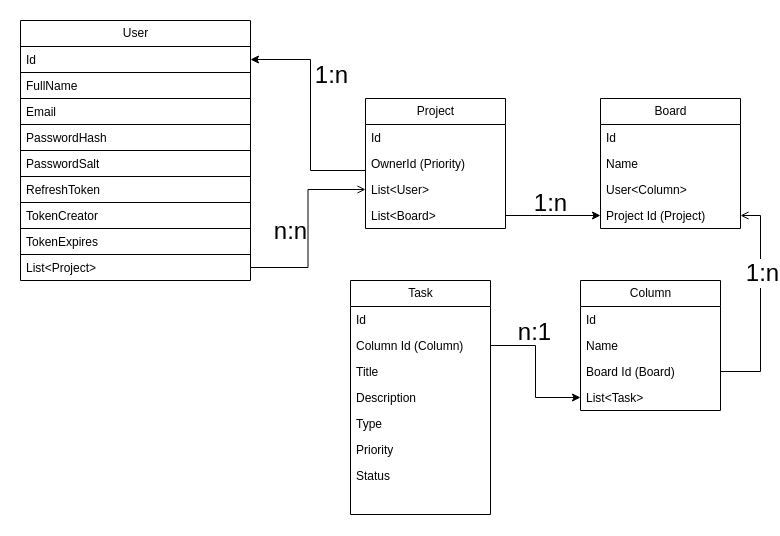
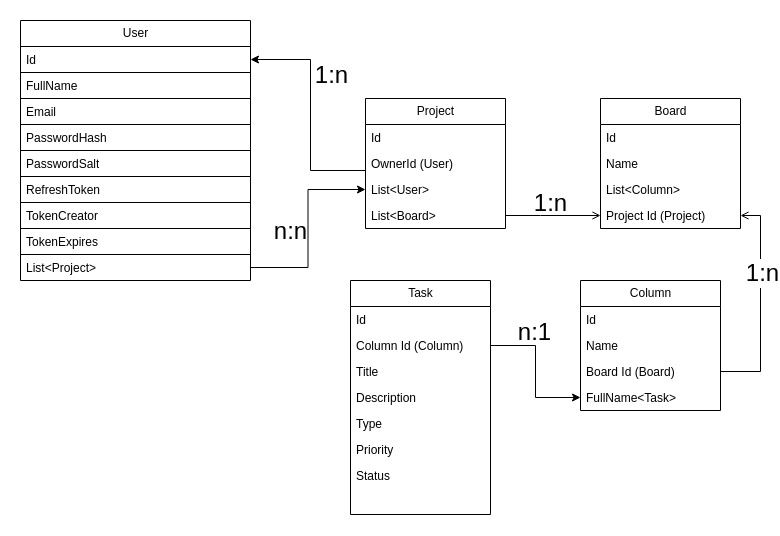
  <mxCell id="0" />
  <mxCell id="1" parent="0" />
  <mxCell id="2" value="User" style="swimlane;fontStyle=0;childLayout=stackLayout;horizontal=1;startSize=26;fillColor=none;horizontalStack=0;resizeParent=1;resizeParentMax=0;resizeLast=0;collapsible=1;marginBottom=0;html=1;swimlaneFillColor=none;" vertex="1" parent="1"><mxGeometry x="20" y="20" width="230" height="260" as="geometry" /></mxCell>
  <mxCell id="3" value="Id" style="text;strokeColor=default;fillColor=none;align=left;verticalAlign=top;spacingLeft=4;spacingRight=4;overflow=hidden;rotatable=0;points=[[0,0.5],[1,0.5]];portConstraint=eastwest;whiteSpace=wrap;html=1;" vertex="1" parent="2"><mxGeometry y="26" width="230" height="26" as="geometry" /></mxCell>
  <mxCell id="4" value="FullName" style="text;strokeColor=default;fillColor=none;align=left;verticalAlign=top;spacingLeft=4;spacingRight=4;overflow=hidden;rotatable=0;points=[[0,0.5],[1,0.5]];portConstraint=eastwest;whiteSpace=wrap;html=1;" vertex="1" parent="2"><mxGeometry y="52" width="230" height="26" as="geometry" /></mxCell>
  <mxCell id="5" value="Email" style="text;strokeColor=default;fillColor=none;align=left;verticalAlign=top;spacingLeft=4;spacingRight=4;overflow=hidden;rotatable=0;points=[[0,0.5],[1,0.5]];portConstraint=eastwest;whiteSpace=wrap;html=1;" vertex="1" parent="2"><mxGeometry y="78" width="230" height="26" as="geometry" /></mxCell>
  <mxCell id="6" value="PasswordHash" style="text;strokeColor=default;fillColor=none;align=left;verticalAlign=top;spacingLeft=4;spacingRight=4;overflow=hidden;rotatable=0;points=[[0,0.5],[1,0.5]];portConstraint=eastwest;whiteSpace=wrap;html=1;" vertex="1" parent="2"><mxGeometry y="104" width="230" height="26" as="geometry" /></mxCell>
  <mxCell id="7" value="PasswordSalt" style="text;strokeColor=none;fillColor=none;align=left;verticalAlign=top;spacingLeft=4;spacingRight=4;overflow=hidden;rotatable=0;points=[[0,0.5],[1,0.5]];portConstraint=eastwest;whiteSpace=wrap;html=1;" vertex="1" parent="2"><mxGeometry y="130" width="230" height="26" as="geometry" /></mxCell>
  <mxCell id="8" value="RefreshToken" style="text;strokeColor=default;fillColor=none;align=left;verticalAlign=top;spacingLeft=4;spacingRight=4;overflow=hidden;rotatable=0;points=[[0,0.5],[1,0.5]];portConstraint=eastwest;whiteSpace=wrap;html=1;" vertex="1" parent="2"><mxGeometry y="156" width="230" height="26" as="geometry" /></mxCell>
  <mxCell id="9" value="TokenCreator" style="text;strokeColor=default;fillColor=none;align=left;verticalAlign=top;spacingLeft=4;spacingRight=4;overflow=hidden;rotatable=0;points=[[0,0.5],[1,0.5]];portConstraint=eastwest;whiteSpace=wrap;html=1;" vertex="1" parent="2"><mxGeometry y="182" width="230" height="26" as="geometry" /></mxCell>
  <mxCell id="10" value="TokenExpires" style="text;strokeColor=default;fillColor=none;align=left;verticalAlign=top;spacingLeft=4;spacingRight=4;overflow=hidden;rotatable=0;points=[[0,0.5],[1,0.5]];portConstraint=eastwest;whiteSpace=wrap;html=1;" vertex="1" parent="2"><mxGeometry y="208" width="230" height="26" as="geometry" /></mxCell>
  <mxCell id="11" value="List&amp;lt;Project&amp;gt;" style="text;strokeColor=none;fillColor=none;align=left;verticalAlign=top;spacingLeft=4;spacingRight=4;overflow=hidden;rotatable=0;points=[[0,0.5],[1,0.5]];portConstraint=eastwest;whiteSpace=wrap;html=1;" vertex="1" parent="2"><mxGeometry y="234" width="230" height="26" as="geometry" /></mxCell>
  <mxCell id="12" value="&lt;div&gt;Project&lt;/div&gt;" style="swimlane;fontStyle=0;childLayout=stackLayout;horizontal=1;startSize=26;fillColor=none;horizontalStack=0;resizeParent=1;resizeParentMax=0;resizeLast=0;collapsible=1;marginBottom=0;html=1;" vertex="1" parent="1"><mxGeometry x="365" y="98" width="140" height="130" as="geometry" /></mxCell>
  <mxCell id="13" value="Id" style="text;strokeColor=none;fillColor=none;align=left;verticalAlign=top;spacingLeft=4;spacingRight=4;overflow=hidden;rotatable=0;points=[[0,0.5],[1,0.5]];portConstraint=eastwest;whiteSpace=wrap;html=1;" vertex="1" parent="12"><mxGeometry y="26" width="140" height="26" as="geometry" /></mxCell>
- <mxCell id="14" value="&lt;div&gt;OwnerId (Priority)&lt;/div&gt;&lt;div&gt;&lt;br&gt;&lt;/div&gt;" style="text;strokeColor=none;fillColor=none;align=left;verticalAlign=top;spacingLeft=4;spacingRight=4;overflow=hidden;rotatable=0;points=[[0,0.5],[1,0.5]];portConstraint=eastwest;whiteSpace=wrap;html=1;" vertex="1" parent="12"><mxGeometry y="52" width="140" height="26" as="geometry" /></mxCell>
+ <mxCell id="14" value="&lt;div&gt;OwnerId (User)&lt;/div&gt;&lt;div&gt;&lt;br&gt;&lt;/div&gt;" style="text;strokeColor=none;fillColor=none;align=left;verticalAlign=top;spacingLeft=4;spacingRight=4;overflow=hidden;rotatable=0;points=[[0,0.5],[1,0.5]];portConstraint=eastwest;whiteSpace=wrap;html=1;" vertex="1" parent="12"><mxGeometry y="52" width="140" height="26" as="geometry" /></mxCell>
  <mxCell id="15" value="List&amp;lt;User&amp;gt;" style="text;strokeColor=none;fillColor=none;align=left;verticalAlign=top;spacingLeft=4;spacingRight=4;overflow=hidden;rotatable=0;points=[[0,0.5],[1,0.5]];portConstraint=eastwest;whiteSpace=wrap;html=1;" vertex="1" parent="12"><mxGeometry y="78" width="140" height="26" as="geometry" /></mxCell>
  <mxCell id="16" value="List&amp;lt;Board&amp;gt;" style="text;strokeColor=none;fillColor=none;align=left;verticalAlign=top;spacingLeft=4;spacingRight=4;overflow=hidden;rotatable=0;points=[[0,0.5],[1,0.5]];portConstraint=eastwest;whiteSpace=wrap;html=1;" vertex="1" parent="12"><mxGeometry y="104" width="140" height="26" as="geometry" /></mxCell>
- <mxCell id="17" style="edgeStyle=orthogonalEdgeStyle;rounded=0;orthogonalLoop=1;jettySize=auto;html=1;entryX=0;entryY=0.5;entryDx=0;entryDy=0;endArrow=open;" edge="1" parent="1" source="11" target="15"><mxGeometry relative="1" as="geometry" /></mxCell>
+ <mxCell id="17" style="edgeStyle=orthogonalEdgeStyle;rounded=0;orthogonalLoop=1;jettySize=auto;html=1;entryX=0;entryY=0.5;entryDx=0;entryDy=0;" edge="1" parent="1" source="11" target="15"><mxGeometry relative="1" as="geometry" /></mxCell>
  <mxCell id="18" value="&lt;div style=&quot;font-size: 28px;&quot;&gt;&lt;font style=&quot;font-size: 28px;&quot;&gt;&lt;font style=&quot;font-size: 27px;&quot;&gt;&lt;font style=&quot;font-size: 26px;&quot;&gt;&lt;font style=&quot;font-size: 25px;&quot;&gt;&lt;font style=&quot;font-size: 24px;&quot;&gt;n:n&lt;/font&gt;&lt;/font&gt;&lt;/font&gt;&lt;/font&gt;&lt;/font&gt;&lt;/div&gt;" style="edgeLabel;html=1;align=center;verticalAlign=middle;resizable=0;points=[];fontSize=29;labelBackgroundColor=none;" vertex="1" connectable="0" parent="17"><mxGeometry x="0.278" y="4" relative="1" as="geometry"><mxPoint x="-14" y="27" as="offset" /></mxGeometry></mxCell>
  <mxCell id="19" style="edgeStyle=orthogonalEdgeStyle;rounded=0;orthogonalLoop=1;jettySize=auto;html=1;fontSize=29;" edge="1" parent="1" source="14" target="3"><mxGeometry relative="1" as="geometry"><Array as="points"><mxPoint x="310" y="170" /><mxPoint x="310" y="59" /></Array></mxGeometry></mxCell>
  <mxCell id="20" value="&lt;div style=&quot;font-size: 28px;&quot;&gt;&lt;font style=&quot;font-size: 28px;&quot;&gt;&lt;font style=&quot;font-size: 27px;&quot;&gt;&lt;font style=&quot;font-size: 26px;&quot;&gt;&lt;font style=&quot;font-size: 25px;&quot;&gt;&lt;font style=&quot;font-size: 24px;&quot;&gt;1:n&lt;/font&gt;&lt;/font&gt;&lt;/font&gt;&lt;/font&gt;&lt;/font&gt;&lt;/div&gt;" style="edgeLabel;html=1;align=center;verticalAlign=middle;resizable=0;points=[];fontSize=29;labelBackgroundColor=none;" vertex="1" connectable="0" parent="19"><mxGeometry x="0.226" y="-4" relative="1" as="geometry"><mxPoint x="16" y="-14" as="offset" /></mxGeometry></mxCell>
  <mxCell id="21" value="&lt;div&gt;Column&lt;/div&gt;" style="swimlane;fontStyle=0;childLayout=stackLayout;horizontal=1;startSize=26;fillColor=none;horizontalStack=0;resizeParent=1;resizeParentMax=0;resizeLast=0;collapsible=1;marginBottom=0;html=1;strokeColor=default;fontSize=12;" vertex="1" parent="1"><mxGeometry x="580" y="280" width="140" height="130" as="geometry" /></mxCell>
  <mxCell id="22" value="Id" style="text;strokeColor=none;fillColor=none;align=left;verticalAlign=top;spacingLeft=4;spacingRight=4;overflow=hidden;rotatable=0;points=[[0,0.5],[1,0.5]];portConstraint=eastwest;whiteSpace=wrap;html=1;fontSize=12;" vertex="1" parent="21"><mxGeometry y="26" width="140" height="26" as="geometry" /></mxCell>
  <mxCell id="23" value="Name" style="text;strokeColor=none;fillColor=none;align=left;verticalAlign=top;spacingLeft=4;spacingRight=4;overflow=hidden;rotatable=0;points=[[0,0.5],[1,0.5]];portConstraint=eastwest;whiteSpace=wrap;html=1;fontSize=12;" vertex="1" parent="21"><mxGeometry y="52" width="140" height="26" as="geometry" /></mxCell>
  <mxCell id="24" value="&lt;div&gt;Board Id (Board)&lt;/div&gt;" style="text;strokeColor=none;fillColor=none;align=left;verticalAlign=top;spacingLeft=4;spacingRight=4;overflow=hidden;rotatable=0;points=[[0,0.5],[1,0.5]];portConstraint=eastwest;whiteSpace=wrap;html=1;fontSize=12;" vertex="1" parent="21"><mxGeometry y="78" width="140" height="26" as="geometry" /></mxCell>
- <mxCell id="25" value="List&amp;lt;Task&amp;gt;" style="text;strokeColor=none;fillColor=none;align=left;verticalAlign=top;spacingLeft=4;spacingRight=4;overflow=hidden;rotatable=0;points=[[0,0.5],[1,0.5]];portConstraint=eastwest;whiteSpace=wrap;html=1;fontSize=12;" vertex="1" parent="21"><mxGeometry y="104" width="140" height="26" as="geometry" /></mxCell>
+ <mxCell id="25" value="FullName&amp;lt;Task&amp;gt;" style="text;strokeColor=none;fillColor=none;align=left;verticalAlign=top;spacingLeft=4;spacingRight=4;overflow=hidden;rotatable=0;points=[[0,0.5],[1,0.5]];portConstraint=eastwest;whiteSpace=wrap;html=1;fontSize=12;" vertex="1" parent="21"><mxGeometry y="104" width="140" height="26" as="geometry" /></mxCell>
  <mxCell id="26" value="Board" style="swimlane;fontStyle=0;childLayout=stackLayout;horizontal=1;startSize=26;fillColor=none;horizontalStack=0;resizeParent=1;resizeParentMax=0;resizeLast=0;collapsible=1;marginBottom=0;html=1;strokeColor=default;fontSize=12;" vertex="1" parent="1"><mxGeometry x="600" y="98" width="140" height="130" as="geometry" /></mxCell>
  <mxCell id="27" value="Id" style="text;strokeColor=none;fillColor=none;align=left;verticalAlign=top;spacingLeft=4;spacingRight=4;overflow=hidden;rotatable=0;points=[[0,0.5],[1,0.5]];portConstraint=eastwest;whiteSpace=wrap;html=1;fontSize=12;" vertex="1" parent="26"><mxGeometry y="26" width="140" height="26" as="geometry" /></mxCell>
  <mxCell id="28" value="Name" style="text;strokeColor=none;fillColor=none;align=left;verticalAlign=top;spacingLeft=4;spacingRight=4;overflow=hidden;rotatable=0;points=[[0,0.5],[1,0.5]];portConstraint=eastwest;whiteSpace=wrap;html=1;fontSize=12;" vertex="1" parent="26"><mxGeometry y="52" width="140" height="26" as="geometry" /></mxCell>
- <mxCell id="29" value="User&amp;lt;Column&amp;gt;" style="text;strokeColor=none;fillColor=none;align=left;verticalAlign=top;spacingLeft=4;spacingRight=4;overflow=hidden;rotatable=0;points=[[0,0.5],[1,0.5]];portConstraint=eastwest;whiteSpace=wrap;html=1;fontSize=12;" vertex="1" parent="26"><mxGeometry y="78" width="140" height="26" as="geometry" /></mxCell>
+ <mxCell id="29" value="List&amp;lt;Column&amp;gt;" style="text;strokeColor=none;fillColor=none;align=left;verticalAlign=top;spacingLeft=4;spacingRight=4;overflow=hidden;rotatable=0;points=[[0,0.5],[1,0.5]];portConstraint=eastwest;whiteSpace=wrap;html=1;fontSize=12;" vertex="1" parent="26"><mxGeometry y="78" width="140" height="26" as="geometry" /></mxCell>
  <mxCell id="30" value="Project Id (Project)" style="text;strokeColor=none;fillColor=none;align=left;verticalAlign=top;spacingLeft=4;spacingRight=4;overflow=hidden;rotatable=0;points=[[0,0.5],[1,0.5]];portConstraint=eastwest;whiteSpace=wrap;html=1;fontSize=12;" vertex="1" parent="26"><mxGeometry y="104" width="140" height="26" as="geometry" /></mxCell>
- <mxCell id="31" style="edgeStyle=orthogonalEdgeStyle;rounded=0;orthogonalLoop=1;jettySize=auto;html=1;entryX=0;entryY=0.5;entryDx=0;entryDy=0;fontSize=12;" edge="1" parent="1" source="16" target="30"><mxGeometry relative="1" as="geometry"><Array as="points"><mxPoint x="540" y="215" /><mxPoint x="540" y="215" /></Array></mxGeometry></mxCell>
+ <mxCell id="31" style="edgeStyle=orthogonalEdgeStyle;rounded=0;orthogonalLoop=1;jettySize=auto;html=1;entryX=0;entryY=0.5;entryDx=0;entryDy=0;fontSize=12;endArrow=open;" edge="1" parent="1" source="16" target="30"><mxGeometry relative="1" as="geometry"><Array as="points"><mxPoint x="540" y="215" /><mxPoint x="540" y="215" /></Array></mxGeometry></mxCell>
  <mxCell id="32" value="&lt;font style=&quot;font-size: 29px;&quot;&gt;&lt;font style=&quot;font-size: 29px;&quot;&gt;&lt;font style=&quot;font-size: 29px;&quot;&gt;&lt;font style=&quot;font-size: 29px;&quot;&gt;&lt;font style=&quot;font-size: 29px;&quot;&gt;&lt;font style=&quot;font-size: 29px;&quot;&gt;&lt;font style=&quot;font-size: 29px;&quot;&gt;&lt;font style=&quot;font-size: 29px;&quot;&gt;&lt;font style=&quot;font-size: 29px;&quot;&gt;&lt;font style=&quot;font-size: 29px;&quot;&gt;&lt;font style=&quot;font-size: 29px;&quot;&gt;&lt;font style=&quot;font-size: 29px;&quot;&gt;&lt;font style=&quot;font-size: 29px;&quot;&gt;&lt;font style=&quot;font-size: 29px;&quot;&gt;&lt;font style=&quot;font-size: 29px;&quot;&gt;&lt;font style=&quot;font-size: 29px;&quot;&gt;&lt;font style=&quot;font-size: 29px;&quot;&gt;&lt;font style=&quot;font-size: 29px;&quot;&gt;&lt;font style=&quot;font-size: 29px;&quot;&gt;&lt;font style=&quot;font-size: 29px;&quot;&gt;&lt;font style=&quot;font-size: 29px;&quot;&gt;&lt;font style=&quot;font-size: 29px;&quot;&gt;&lt;font style=&quot;font-size: 28px;&quot;&gt;&lt;font style=&quot;font-size: 27px;&quot;&gt;&lt;font style=&quot;font-size: 26px;&quot;&gt;&lt;font style=&quot;font-size: 25px;&quot;&gt;&lt;font style=&quot;font-size: 24px;&quot;&gt;1:n&lt;/font&gt;&lt;/font&gt;&lt;/font&gt;&lt;/font&gt;&lt;/font&gt;&lt;/font&gt;&lt;/font&gt;&lt;/font&gt;&lt;/font&gt;&lt;/font&gt;&lt;/font&gt;&lt;/font&gt;&lt;/font&gt;&lt;/font&gt;&lt;/font&gt;&lt;/font&gt;&lt;/font&gt;&lt;/font&gt;&lt;/font&gt;&lt;/font&gt;&lt;/font&gt;&lt;/font&gt;&lt;/font&gt;&lt;/font&gt;&lt;/font&gt;&lt;/font&gt;&lt;/font&gt;" style="edgeLabel;html=1;align=center;verticalAlign=middle;resizable=0;points=[];fontSize=12;labelBackgroundColor=none;" vertex="1" connectable="0" parent="31"><mxGeometry x="-0.234" y="-4" relative="1" as="geometry"><mxPoint x="8" y="-19" as="offset" /></mxGeometry></mxCell>
  <mxCell id="33" style="edgeStyle=orthogonalEdgeStyle;rounded=0;orthogonalLoop=1;jettySize=auto;html=1;entryX=1;entryY=0.5;entryDx=0;entryDy=0;fontSize=24;endArrow=open;" edge="1" parent="1" source="24" target="30"><mxGeometry relative="1" as="geometry" /></mxCell>
  <mxCell id="34" value="1:n" style="edgeLabel;html=1;align=center;verticalAlign=middle;resizable=0;points=[];fontSize=24;" vertex="1" connectable="0" parent="33"><mxGeometry x="0.286" y="-1" relative="1" as="geometry"><mxPoint as="offset" /></mxGeometry></mxCell>
  <mxCell id="35" value="Task" style="swimlane;fontStyle=0;childLayout=stackLayout;horizontal=1;startSize=26;fillColor=none;horizontalStack=0;resizeParent=1;resizeParentMax=0;resizeLast=0;collapsible=1;marginBottom=0;html=1;labelBackgroundColor=none;strokeColor=default;fontSize=12;" vertex="1" parent="1"><mxGeometry x="350" y="280" width="140" height="234" as="geometry" /></mxCell>
  <mxCell id="36" value="Id" style="text;strokeColor=none;fillColor=none;align=left;verticalAlign=top;spacingLeft=4;spacingRight=4;overflow=hidden;rotatable=0;points=[[0,0.5],[1,0.5]];portConstraint=eastwest;whiteSpace=wrap;html=1;fontSize=12;" vertex="1" parent="35"><mxGeometry y="26" width="140" height="26" as="geometry" /></mxCell>
  <mxCell id="37" value="Column Id (Column)" style="text;strokeColor=none;fillColor=none;align=left;verticalAlign=top;spacingLeft=4;spacingRight=4;overflow=hidden;rotatable=0;points=[[0,0.5],[1,0.5]];portConstraint=eastwest;whiteSpace=wrap;html=1;fontSize=12;" vertex="1" parent="35"><mxGeometry y="52" width="140" height="26" as="geometry" /></mxCell>
  <mxCell id="38" value="Title" style="text;strokeColor=none;fillColor=none;align=left;verticalAlign=top;spacingLeft=4;spacingRight=4;overflow=hidden;rotatable=0;points=[[0,0.5],[1,0.5]];portConstraint=eastwest;whiteSpace=wrap;html=1;fontSize=12;" vertex="1" parent="35"><mxGeometry y="78" width="140" height="26" as="geometry" /></mxCell>
  <mxCell id="39" value="Description" style="text;strokeColor=none;fillColor=none;align=left;verticalAlign=top;spacingLeft=4;spacingRight=4;overflow=hidden;rotatable=0;points=[[0,0.5],[1,0.5]];portConstraint=eastwest;whiteSpace=wrap;html=1;fontSize=12;" vertex="1" parent="35"><mxGeometry y="104" width="140" height="26" as="geometry" /></mxCell>
  <mxCell id="40" value="Type" style="text;strokeColor=none;fillColor=none;align=left;verticalAlign=top;spacingLeft=4;spacingRight=4;overflow=hidden;rotatable=0;points=[[0,0.5],[1,0.5]];portConstraint=eastwest;whiteSpace=wrap;html=1;fontSize=12;" vertex="1" parent="35"><mxGeometry y="130" width="140" height="26" as="geometry" /></mxCell>
  <mxCell id="41" value="Priority" style="text;strokeColor=none;fillColor=none;align=left;verticalAlign=top;spacingLeft=4;spacingRight=4;overflow=hidden;rotatable=0;points=[[0,0.5],[1,0.5]];portConstraint=eastwest;whiteSpace=wrap;html=1;fontSize=12;" vertex="1" parent="35"><mxGeometry y="156" width="140" height="26" as="geometry" /></mxCell>
  <mxCell id="42" value="Status" style="text;strokeColor=none;fillColor=none;align=left;verticalAlign=top;spacingLeft=4;spacingRight=4;overflow=hidden;rotatable=0;points=[[0,0.5],[1,0.5]];portConstraint=eastwest;whiteSpace=wrap;html=1;fontSize=12;" vertex="1" parent="35"><mxGeometry y="182" width="140" height="26" as="geometry" /></mxCell>
  <mxCell id="43" style="text;strokeColor=none;fillColor=none;align=left;verticalAlign=top;spacingLeft=4;spacingRight=4;overflow=hidden;rotatable=0;points=[[0,0.5],[1,0.5]];portConstraint=eastwest;whiteSpace=wrap;html=1;fontSize=12;" vertex="1" parent="35"><mxGeometry y="208" width="140" height="26" as="geometry" /></mxCell>
  <mxCell id="44" style="edgeStyle=orthogonalEdgeStyle;rounded=0;orthogonalLoop=1;jettySize=auto;html=1;entryX=0;entryY=0.5;entryDx=0;entryDy=0;fontSize=12;" edge="1" parent="1" source="37" target="25"><mxGeometry relative="1" as="geometry" /></mxCell>
  <mxCell id="45" value="&lt;font style=&quot;font-size: 13px;&quot;&gt;&lt;font style=&quot;font-size: 14px;&quot;&gt;&lt;font style=&quot;font-size: 15px;&quot;&gt;&lt;font style=&quot;font-size: 16px;&quot;&gt;&lt;font style=&quot;font-size: 17px;&quot;&gt;&lt;font style=&quot;font-size: 18px;&quot;&gt;&lt;font style=&quot;font-size: 19px;&quot;&gt;&lt;font style=&quot;font-size: 20px;&quot;&gt;&lt;font style=&quot;font-size: 21px;&quot;&gt;&lt;font style=&quot;font-size: 22px;&quot;&gt;&lt;font style=&quot;font-size: 23px;&quot;&gt;&lt;font style=&quot;font-size: 24px;&quot;&gt;&lt;font style=&quot;font-size: 25px;&quot;&gt;&lt;font style=&quot;font-size: 24px;&quot;&gt;n:1&lt;/font&gt;&lt;/font&gt;&lt;/font&gt;&lt;/font&gt;&lt;/font&gt;&lt;/font&gt;&lt;/font&gt;&lt;/font&gt;&lt;/font&gt;&lt;/font&gt;&lt;/font&gt;&lt;/font&gt;&lt;/font&gt;&lt;/font&gt;" style="edgeLabel;html=1;align=center;verticalAlign=middle;resizable=0;points=[];fontSize=12;labelBackgroundColor=none;" vertex="1" connectable="0" parent="44"><mxGeometry x="-0.35" y="-2" relative="1" as="geometry"><mxPoint y="-16" as="offset" /></mxGeometry></mxCell>
